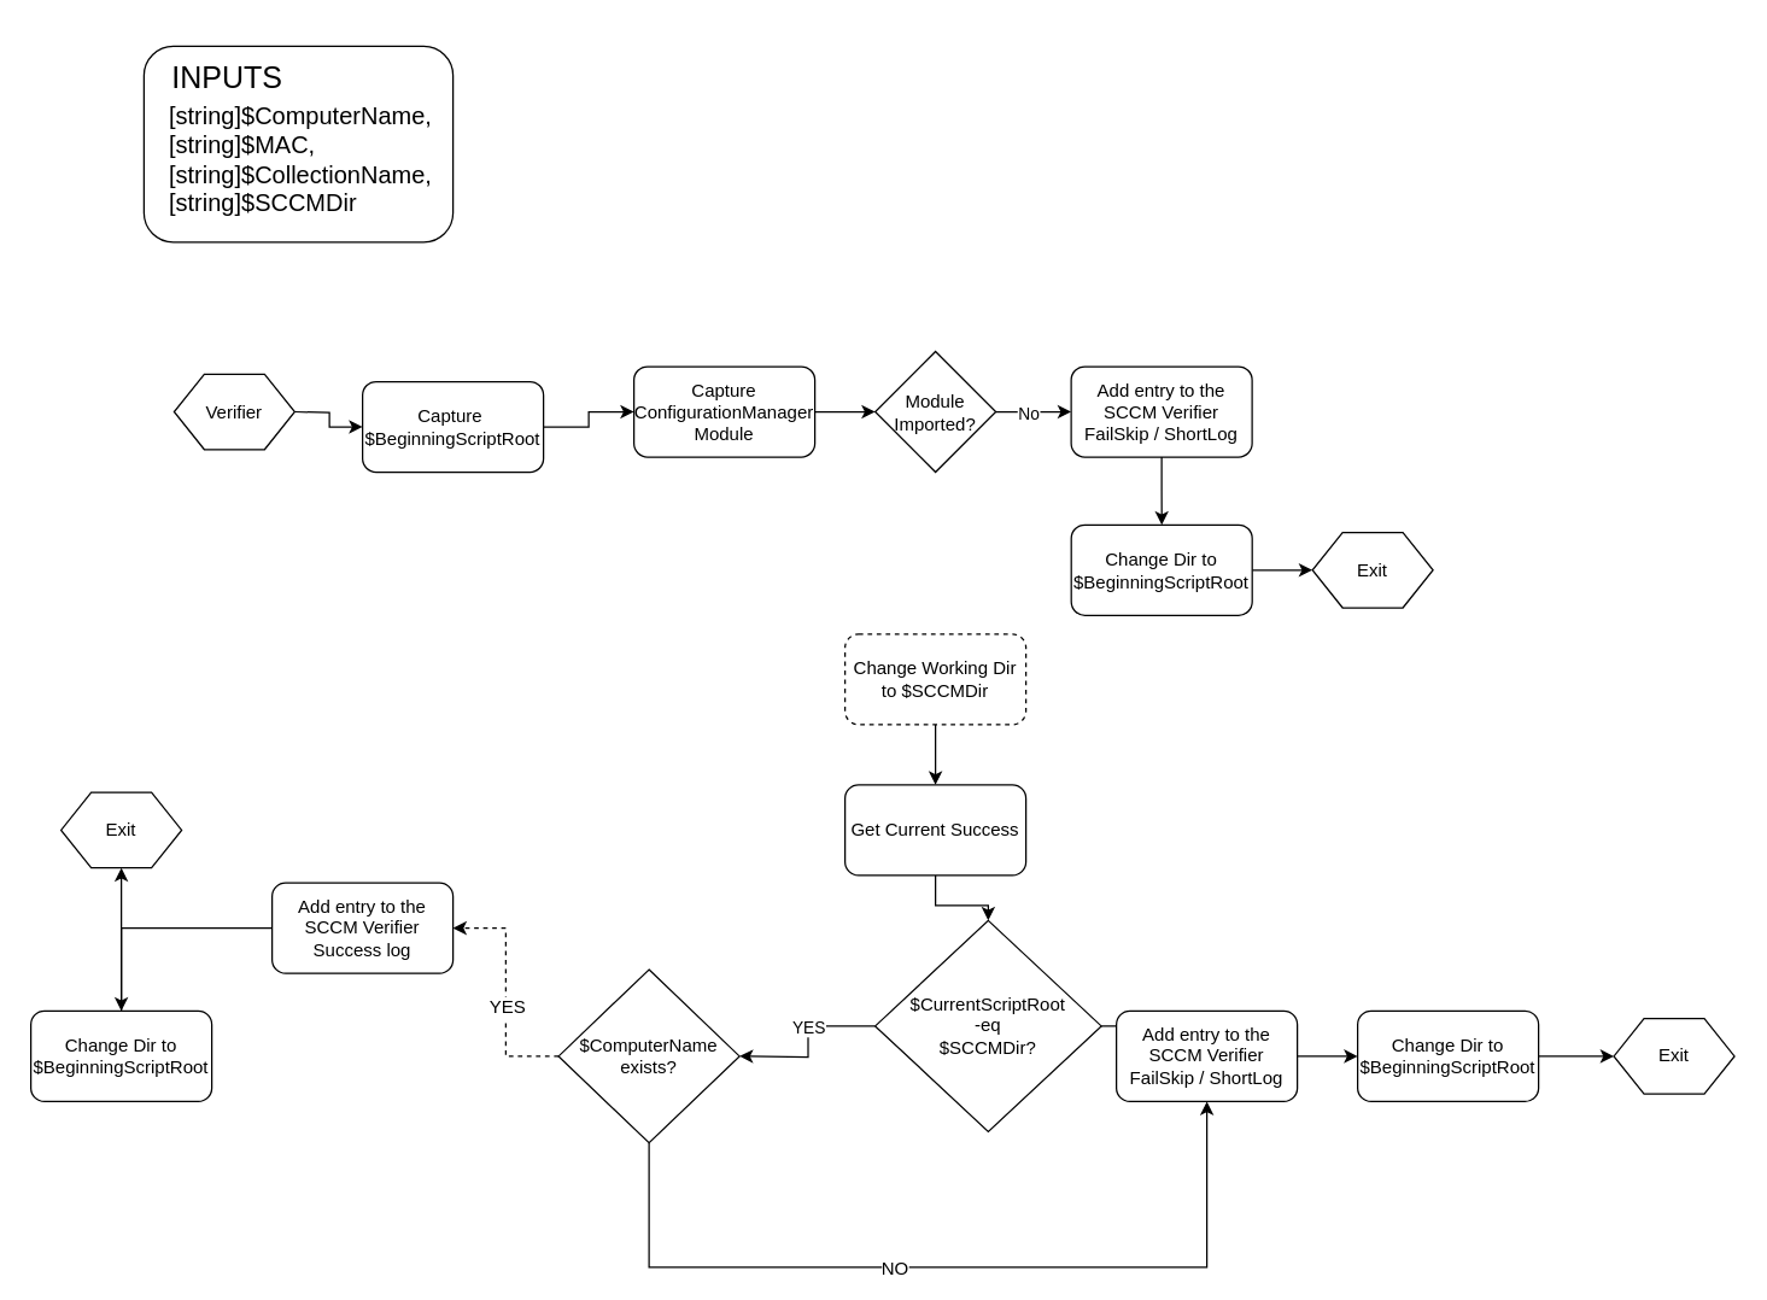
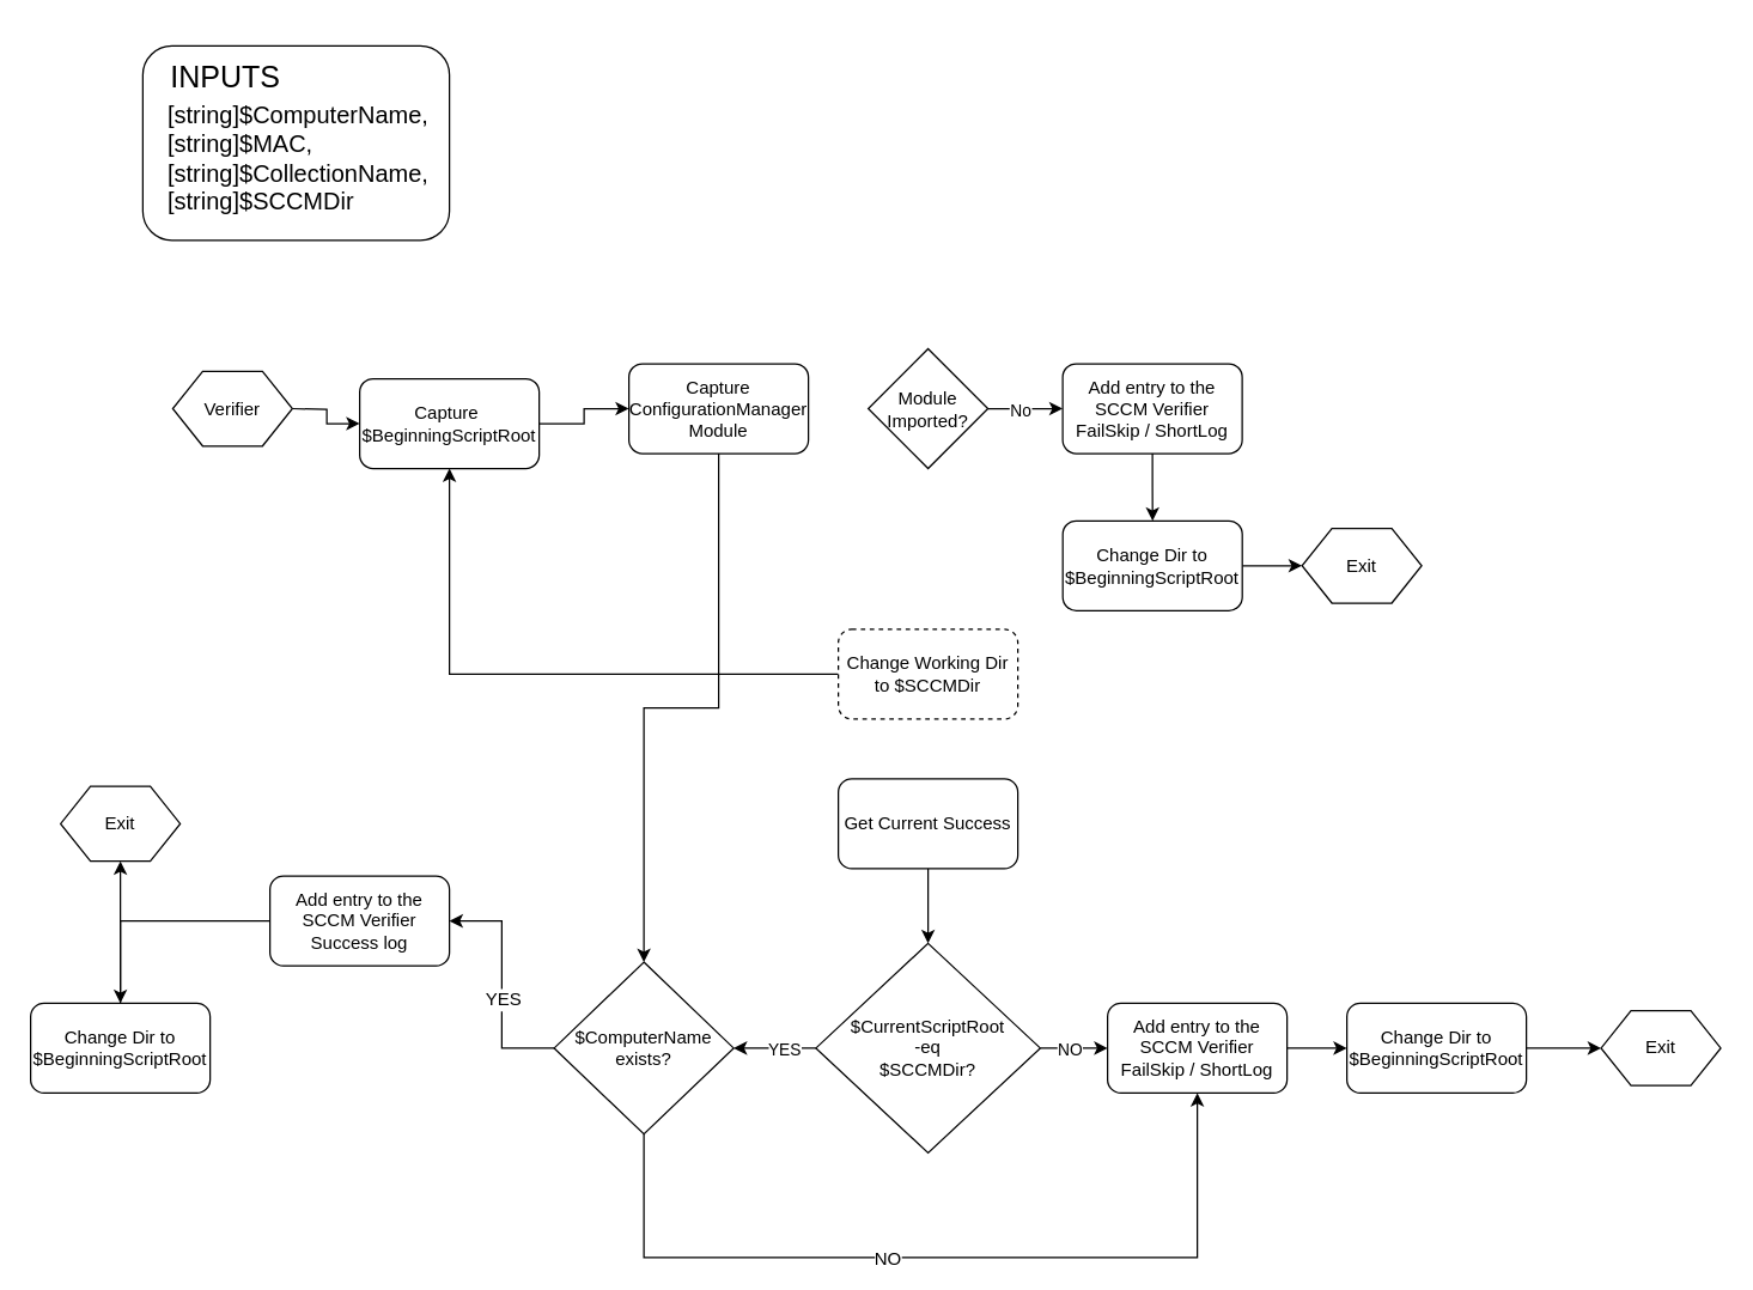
  <mxCell id="0" />
  <mxCell id="1" parent="0" />
  <mxCell id="2" style="edgeStyle=orthogonalEdgeStyle;rounded=0;orthogonalLoop=1;jettySize=auto;html=1;strokeColor=#000000;fontColor=#000000;startArrow=none;startFill=0;" parent="1" source="3" target="5" edge="1"><mxGeometry relative="1" as="geometry" /></mxCell>
  <mxCell id="3" value="Capture&amp;nbsp;&lt;br&gt;$BeginningScriptRoot" style="rounded=1;whiteSpace=wrap;html=1;" parent="1" vertex="1"><mxGeometry x="240" y="252.5" width="120" height="60" as="geometry" /></mxCell>
- <mxCell id="4" style="edgeStyle=orthogonalEdgeStyle;rounded=0;orthogonalLoop=1;jettySize=auto;html=1;entryX=0;entryY=0.5;entryDx=0;entryDy=0;" parent="1" source="5" target="8" edge="1"><mxGeometry relative="1" as="geometry" /></mxCell>
+ <mxCell id="4" style="edgeStyle=orthogonalEdgeStyle;rounded=0;orthogonalLoop=1;jettySize=auto;html=1;" parent="1" source="5" target="43" edge="1"><mxGeometry relative="1" as="geometry" /></mxCell>
  <mxCell id="5" value="Capture ConfigurationManager&lt;br&gt;Module" style="rounded=1;whiteSpace=wrap;html=1;" parent="1" vertex="1"><mxGeometry x="420" y="242.5" width="120" height="60" as="geometry" /></mxCell>
  <mxCell id="6" style="edgeStyle=orthogonalEdgeStyle;rounded=0;orthogonalLoop=1;jettySize=auto;html=1;" parent="1" source="8" target="10" edge="1"><mxGeometry relative="1" as="geometry" /></mxCell>
  <mxCell id="7" value="No" style="edgeLabel;html=1;align=center;verticalAlign=middle;resizable=0;points=[];" parent="6" vertex="1" connectable="0"><mxGeometry x="-0.164" y="-1" relative="1" as="geometry"><mxPoint as="offset" /></mxGeometry></mxCell>
  <mxCell id="8" value="Module&lt;br&gt;Imported?" style="rhombus;whiteSpace=wrap;html=1;" parent="1" vertex="1"><mxGeometry x="580" y="232.5" width="80" height="80" as="geometry" /></mxCell>
  <mxCell id="9" style="edgeStyle=orthogonalEdgeStyle;rounded=0;orthogonalLoop=1;jettySize=auto;html=1;" parent="1" source="10" target="13" edge="1"><mxGeometry relative="1" as="geometry" /></mxCell>
  <mxCell id="10" value="Add entry to the&lt;br&gt;SCCM Verifier&lt;br&gt;FailSkip / ShortLog" style="rounded=1;whiteSpace=wrap;html=1;" parent="1" vertex="1"><mxGeometry x="710" y="242.5" width="120" height="60" as="geometry" /></mxCell>
  <mxCell id="11" value="Exit" style="shape=hexagon;perimeter=hexagonPerimeter2;whiteSpace=wrap;html=1;fixedSize=1;" parent="1" vertex="1"><mxGeometry x="870" y="352.5" width="80" height="50" as="geometry" /></mxCell>
  <mxCell id="12" style="edgeStyle=orthogonalEdgeStyle;rounded=0;orthogonalLoop=1;jettySize=auto;html=1;" parent="1" source="13" target="11" edge="1"><mxGeometry relative="1" as="geometry" /></mxCell>
  <mxCell id="13" value="Change Dir to&lt;br&gt;$BeginningScriptRoot" style="rounded=1;whiteSpace=wrap;html=1;" parent="1" vertex="1"><mxGeometry x="710.06" y="347.5" width="120" height="60" as="geometry" /></mxCell>
  <mxCell id="14" value="" style="group" parent="1" vertex="1" connectable="0"><mxGeometry x="90" y="20" width="210" height="140" as="geometry" /></mxCell>
  <mxCell id="15" value="&lt;font style=&quot;font-size: 20px;&quot;&gt;INPUTS&lt;/font&gt;" style="text;html=1;align=center;verticalAlign=middle;resizable=0;points=[];autosize=1;strokeColor=none;fillColor=none;" parent="14" vertex="1"><mxGeometry x="10" y="10" width="100" height="40" as="geometry" /></mxCell>
  <mxCell id="16" value="&lt;div style=&quot;font-size: 16px;&quot;&gt;&lt;div&gt;[string]$ComputerName,&lt;/div&gt;&lt;div&gt;[string]$MAC,&lt;/div&gt;&lt;div&gt;[string]$CollectionName,&lt;/div&gt;&lt;div&gt;[string]$SCCMDir&lt;/div&gt;&lt;/div&gt;" style="text;html=1;align=left;verticalAlign=middle;resizable=0;points=[];autosize=1;strokeColor=none;fillColor=none;" parent="14" vertex="1"><mxGeometry x="20" y="40" width="200" height="90" as="geometry" /></mxCell>
  <mxCell id="17" value="" style="rounded=1;whiteSpace=wrap;html=1;fontSize=16;fillColor=none;" parent="14" vertex="1"><mxGeometry x="5" y="10" width="205" height="130" as="geometry" /></mxCell>
  <mxCell id="18" style="edgeStyle=orthogonalEdgeStyle;rounded=0;orthogonalLoop=1;jettySize=auto;html=1;strokeColor=#000000;fontColor=#000000;startArrow=none;startFill=0;" parent="1" target="3" edge="1"><mxGeometry relative="1" as="geometry"><mxPoint x="195" y="272.5" as="sourcePoint" /></mxGeometry></mxCell>
- <mxCell id="19" style="edgeStyle=orthogonalEdgeStyle;rounded=0;orthogonalLoop=1;jettySize=auto;html=1;strokeColor=#000000;fontColor=#000000;startArrow=none;startFill=0;" parent="1" source="20" target="22" edge="1"><mxGeometry relative="1" as="geometry" /></mxCell>
+ <mxCell id="19" style="edgeStyle=orthogonalEdgeStyle;rounded=0;orthogonalLoop=1;jettySize=auto;html=1;strokeColor=#000000;fontColor=#000000;startArrow=none;startFill=0;" parent="1" source="20" target="3" edge="1"><mxGeometry relative="1" as="geometry" /></mxCell>
  <mxCell id="20" value="Change Working Dir&lt;br&gt;to $SCCMDir" style="rounded=1;whiteSpace=wrap;html=1;dashed=1;" parent="1" vertex="1"><mxGeometry x="560" y="420" width="120" height="60" as="geometry" /></mxCell>
  <mxCell id="21" style="edgeStyle=orthogonalEdgeStyle;rounded=0;orthogonalLoop=1;jettySize=auto;html=1;strokeColor=#000000;fontColor=#000000;startArrow=none;startFill=0;" parent="1" source="22" target="27" edge="1"><mxGeometry relative="1" as="geometry" /></mxCell>
  <mxCell id="22" value="Get Current Success" style="rounded=1;whiteSpace=wrap;html=1;" parent="1" vertex="1"><mxGeometry x="560" y="520" width="120" height="60" as="geometry" /></mxCell>
  <mxCell id="23" style="edgeStyle=orthogonalEdgeStyle;rounded=0;orthogonalLoop=1;jettySize=auto;html=1;strokeColor=#000000;fontColor=#000000;startArrow=none;startFill=0;" parent="1" source="27" target="30" edge="1"><mxGeometry relative="1" as="geometry" /></mxCell>
  <mxCell id="24" value="NO" style="edgeLabel;html=1;align=center;verticalAlign=middle;resizable=0;points=[];fontColor=#000000;" parent="23" vertex="1" connectable="0"><mxGeometry x="-0.17" relative="1" as="geometry"><mxPoint as="offset" /></mxGeometry></mxCell>
  <mxCell id="25" style="edgeStyle=orthogonalEdgeStyle;rounded=0;orthogonalLoop=1;jettySize=auto;html=1;strokeColor=#000000;fontColor=#000000;startArrow=none;startFill=0;" parent="1" source="27" edge="1"><mxGeometry relative="1" as="geometry"><mxPoint x="490" y="700" as="targetPoint" /></mxGeometry></mxCell>
  <mxCell id="26" value="YES" style="edgeLabel;html=1;align=center;verticalAlign=middle;resizable=0;points=[];fontColor=#000000;" parent="25" vertex="1" connectable="0"><mxGeometry x="-0.19" relative="1" as="geometry"><mxPoint as="offset" /></mxGeometry></mxCell>
- <mxCell id="27" value="$CurrentScriptRoot&lt;br&gt;-eq&lt;br&gt;$SCCMDir?" style="rhombus;whiteSpace=wrap;html=1;" parent="1" vertex="1"><mxGeometry x="580" y="610" width="150" height="140" as="geometry" /></mxCell>
+ <mxCell id="27" value="$CurrentScriptRoot&lt;br&gt;-eq&lt;br&gt;$SCCMDir?" style="rhombus;whiteSpace=wrap;html=1;" parent="1" vertex="1"><mxGeometry x="545" y="630" width="150" height="140" as="geometry" /></mxCell>
  <mxCell id="28" value="Verifier" style="shape=hexagon;perimeter=hexagonPerimeter2;whiteSpace=wrap;html=1;fixedSize=1;" parent="1" vertex="1"><mxGeometry x="115" y="247.5" width="80" height="50" as="geometry" /></mxCell>
  <mxCell id="29" style="edgeStyle=orthogonalEdgeStyle;rounded=0;orthogonalLoop=1;jettySize=auto;html=1;" parent="1" source="30" target="33" edge="1"><mxGeometry relative="1" as="geometry" /></mxCell>
  <mxCell id="30" value="Add entry to the&lt;br style=&quot;border-color: var(--border-color);&quot;&gt;SCCM Verifier&lt;br style=&quot;border-color: var(--border-color);&quot;&gt;FailSkip / ShortLog" style="rounded=1;whiteSpace=wrap;html=1;" parent="1" vertex="1"><mxGeometry x="740" y="670" width="120" height="60" as="geometry" /></mxCell>
  <mxCell id="31" value="Exit" style="shape=hexagon;perimeter=hexagonPerimeter2;whiteSpace=wrap;html=1;fixedSize=1;" parent="1" vertex="1"><mxGeometry x="1069.94" y="675" width="80" height="50" as="geometry" /></mxCell>
  <mxCell id="32" style="edgeStyle=orthogonalEdgeStyle;rounded=0;orthogonalLoop=1;jettySize=auto;html=1;" parent="1" source="33" target="31" edge="1"><mxGeometry relative="1" as="geometry" /></mxCell>
  <mxCell id="33" value="Change Dir to&lt;br&gt;$BeginningScriptRoot" style="rounded=1;whiteSpace=wrap;html=1;" parent="1" vertex="1"><mxGeometry x="900" y="670" width="120" height="60" as="geometry" /></mxCell>
  <mxCell id="34" style="edgeStyle=orthogonalEdgeStyle;rounded=0;orthogonalLoop=1;jettySize=auto;html=1;strokeColor=#000000;fontColor=#000000;startArrow=none;startFill=0;" parent="1" source="35" target="37" edge="1"><mxGeometry relative="1" as="geometry" /></mxCell>
  <mxCell id="35" value="Add entry to the&lt;br&gt;SCCM Verifier&lt;br&gt;Success log" style="rounded=1;whiteSpace=wrap;html=1;" parent="1" vertex="1"><mxGeometry x="180" y="585" width="120" height="60" as="geometry" /></mxCell>
  <mxCell id="36" style="edgeStyle=orthogonalEdgeStyle;rounded=0;orthogonalLoop=1;jettySize=auto;html=1;strokeColor=#000000;fontColor=#000000;startArrow=none;startFill=0;" parent="1" source="37" target="38" edge="1"><mxGeometry relative="1" as="geometry" /></mxCell>
  <mxCell id="37" value="Change Dir to&lt;br&gt;$BeginningScriptRoot" style="rounded=1;whiteSpace=wrap;html=1;" parent="1" vertex="1"><mxGeometry x="20" y="670" width="120" height="60" as="geometry" /></mxCell>
  <mxCell id="38" value="Exit" style="shape=hexagon;perimeter=hexagonPerimeter2;whiteSpace=wrap;html=1;fixedSize=1;" parent="1" vertex="1"><mxGeometry x="40" y="525" width="80" height="50" as="geometry" /></mxCell>
- <mxCell id="39" style="edgeStyle=orthogonalEdgeStyle;rounded=0;orthogonalLoop=1;jettySize=auto;html=1;strokeColor=#000000;fontSize=12;fontColor=#000000;startArrow=none;startFill=0;dashed=1;" edge="1" parent="1" source="43" target="35"><mxGeometry relative="1" as="geometry" /></mxCell>
+ <mxCell id="39" style="edgeStyle=orthogonalEdgeStyle;rounded=0;orthogonalLoop=1;jettySize=auto;html=1;strokeColor=#000000;fontSize=12;fontColor=#000000;startArrow=none;startFill=0;" edge="1" parent="1" source="43" target="35"><mxGeometry relative="1" as="geometry" /></mxCell>
  <mxCell id="40" value="YES" style="edgeLabel;html=1;align=center;verticalAlign=middle;resizable=0;points=[];fontSize=12;fontColor=#000000;" vertex="1" connectable="0" parent="39"><mxGeometry x="-0.124" relative="1" as="geometry"><mxPoint as="offset" /></mxGeometry></mxCell>
  <mxCell id="41" style="edgeStyle=orthogonalEdgeStyle;rounded=0;orthogonalLoop=1;jettySize=auto;html=1;entryX=0.5;entryY=1;entryDx=0;entryDy=0;strokeColor=#000000;fontSize=12;fontColor=#000000;startArrow=none;startFill=0;" edge="1" parent="1" source="43" target="30"><mxGeometry relative="1" as="geometry"><Array as="points"><mxPoint x="430" y="840" /><mxPoint x="800" y="840" /></Array></mxGeometry></mxCell>
  <mxCell id="42" value="NO" style="edgeLabel;html=1;align=center;verticalAlign=middle;resizable=0;points=[];fontSize=12;fontColor=#000000;" vertex="1" connectable="0" parent="41"><mxGeometry x="-0.13" relative="1" as="geometry"><mxPoint as="offset" /></mxGeometry></mxCell>
  <mxCell id="43" value="$ComputerName&lt;br&gt;exists?" style="rhombus;whiteSpace=wrap;html=1;strokeColor=#000000;strokeWidth=1;fontSize=12;fontColor=#000000;fillColor=default;" vertex="1" parent="1"><mxGeometry x="370" y="642.5" width="120" height="115" as="geometry" /></mxCell>
